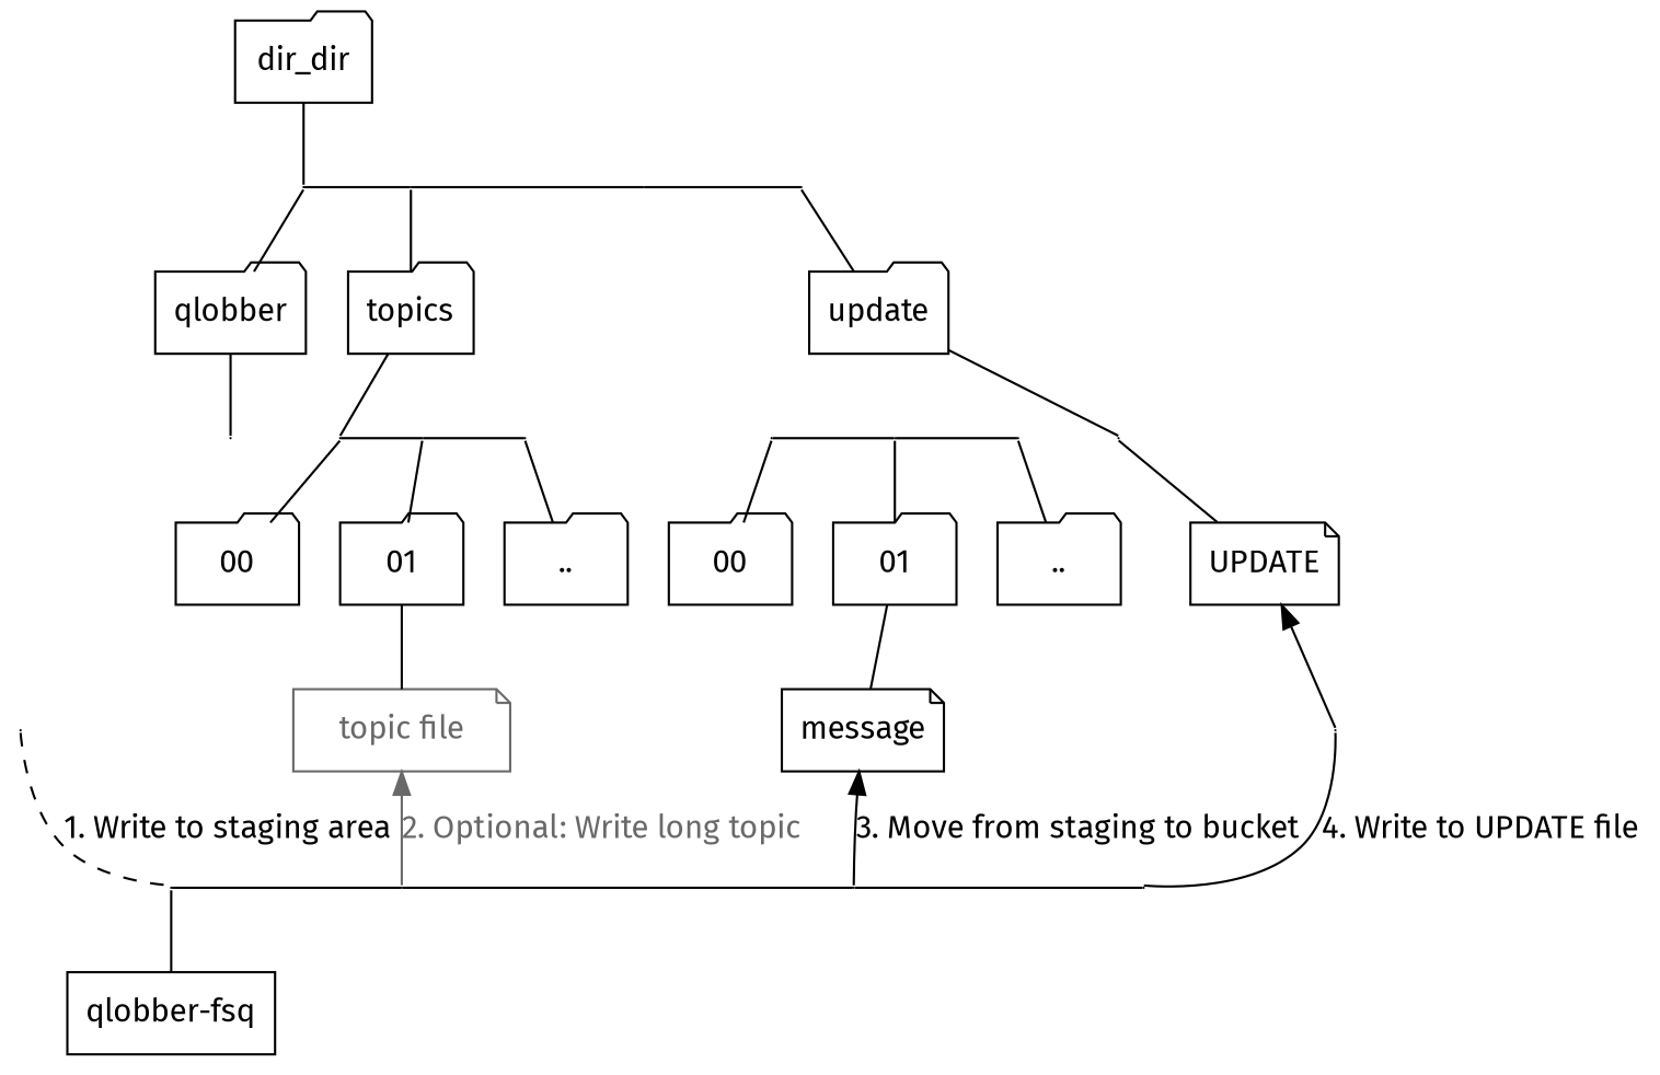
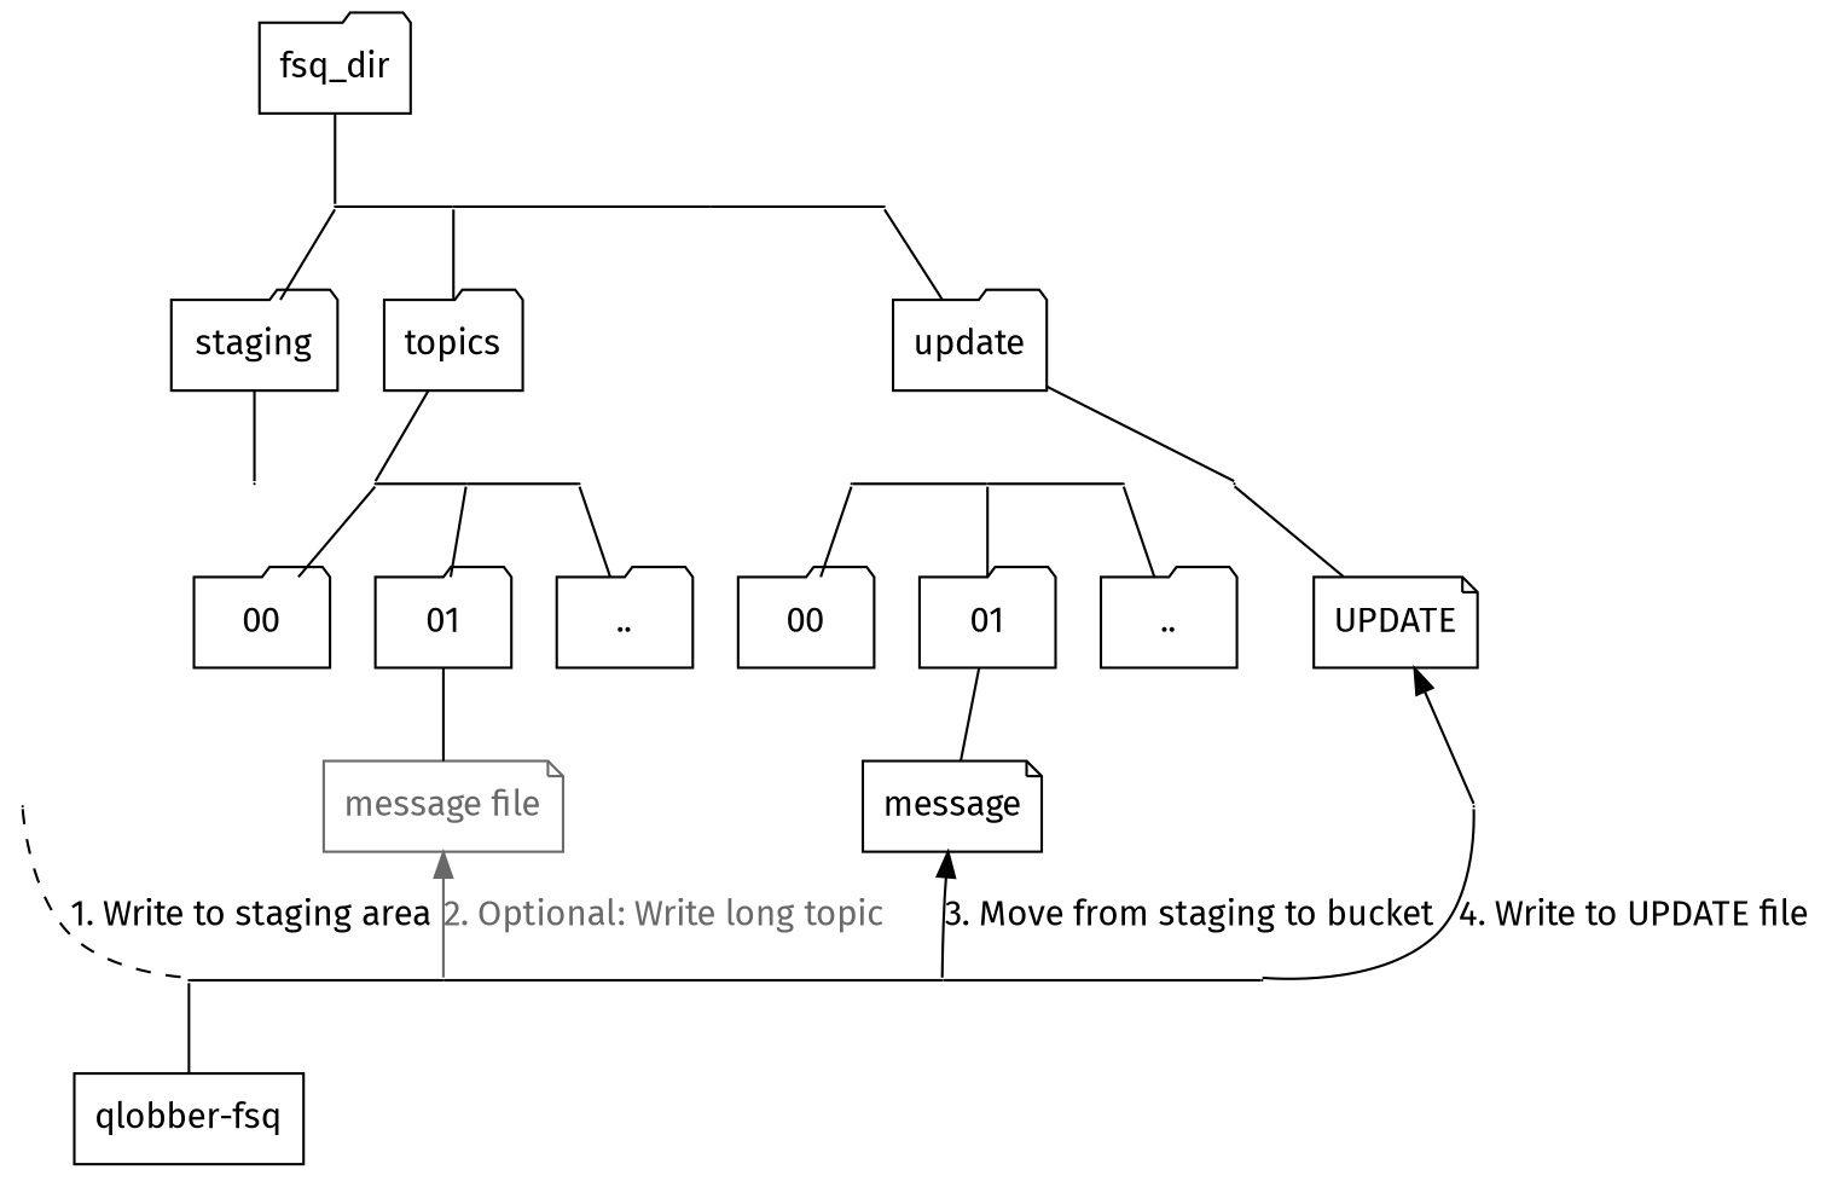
  digraph {
    fontname="Fira Sans"
    node [fontname="Fira Sans" shape=point]
    edge [dir=none fontname="Fira Sans"]
    v1 [width=0]
    v2 [width=0]
    v3 [width=0]
    v4 [width=0]
    tv1 [width=0]
    tv2 [width=0]
    tv3 [width=0]
    mv1 [width=0]
    mv2 [width=0]
    mv3 [width=0]
    qv1 [width=0]
    qv2 [width=0]
    qv3 [width=0]
    qv4 [width=0]
-   staging [shape=folder label=qlobber]
+   staging [shape=folder]
    topics [shape=folder]
    update [shape=folder]
    n18 [label=00 shape=folder]
    n19 [label=01 shape=folder]
    n20 [label=".." shape=folder]
    n21 [label=00 shape=folder]
    n22 [label=01 shape=folder]
    n23 [label=".." shape=folder]
    "qlobber-fsq" [shape=box]
    sv1 [width=0]
    uv1 [width=0]
-   fsq_dir [shape=folder label=dir_dir]
+   fsq_dir [shape=folder]
    UPDATE [shape=note]
-   n29 [color=dimgrey fontcolor=dimgrey label="topic file" shape=note]
+   n29 [color=dimgrey fontcolor=dimgrey label="message file" shape=note]
    n30 [label=message shape=note]
    uv2 [width=0]
    sv2 [width=0]
    subgraph sub_1 {
      rank=same
      v1
      v2
      v3
      v4
    }
    subgraph sub_2 {
      rank=same
      tv1
      tv2
      tv3
    }
    subgraph sub_3 {
      rank=same
      mv1
      mv2
      mv3
    }
    subgraph sub_4 {
      rank=same
      qv1
      qv2
      qv3
      qv4
    }
    v1 -> v2
    v1 -> staging
    v2 -> v3
    v2 -> topics
    v3 -> v4
    v4 -> update
    tv1 -> tv2
    tv1 -> n18
    tv2 -> tv3
    tv2 -> n19
    tv3 -> n20
    mv1 -> mv2
    mv1 -> n21
    mv2 -> mv3
    mv2 -> n22
    mv3 -> n23
    qv1 -> qv2
    qv1 -> "qlobber-fsq"
    qv2 -> qv3
    qv3 -> qv4
    staging -> sv1
    topics -> tv1
    update -> uv1
    n19 -> n29
    n22 -> n30
    uv1 -> UPDATE
    fsq_dir -> v1
    UPDATE -> uv2 [dir=back]
    n29 -> qv2 [color=dimgrey dir=back fontcolor=dimgrey label="2. Optional: Write long topic"]
    n30 -> qv3 [dir=back label="3. Move from staging to bucket"]
    uv2 -> qv4 [label="4. Write to UPDATE file"]
    sv2 -> qv1 [label="1. Write to staging area" style=dashed]
  }
